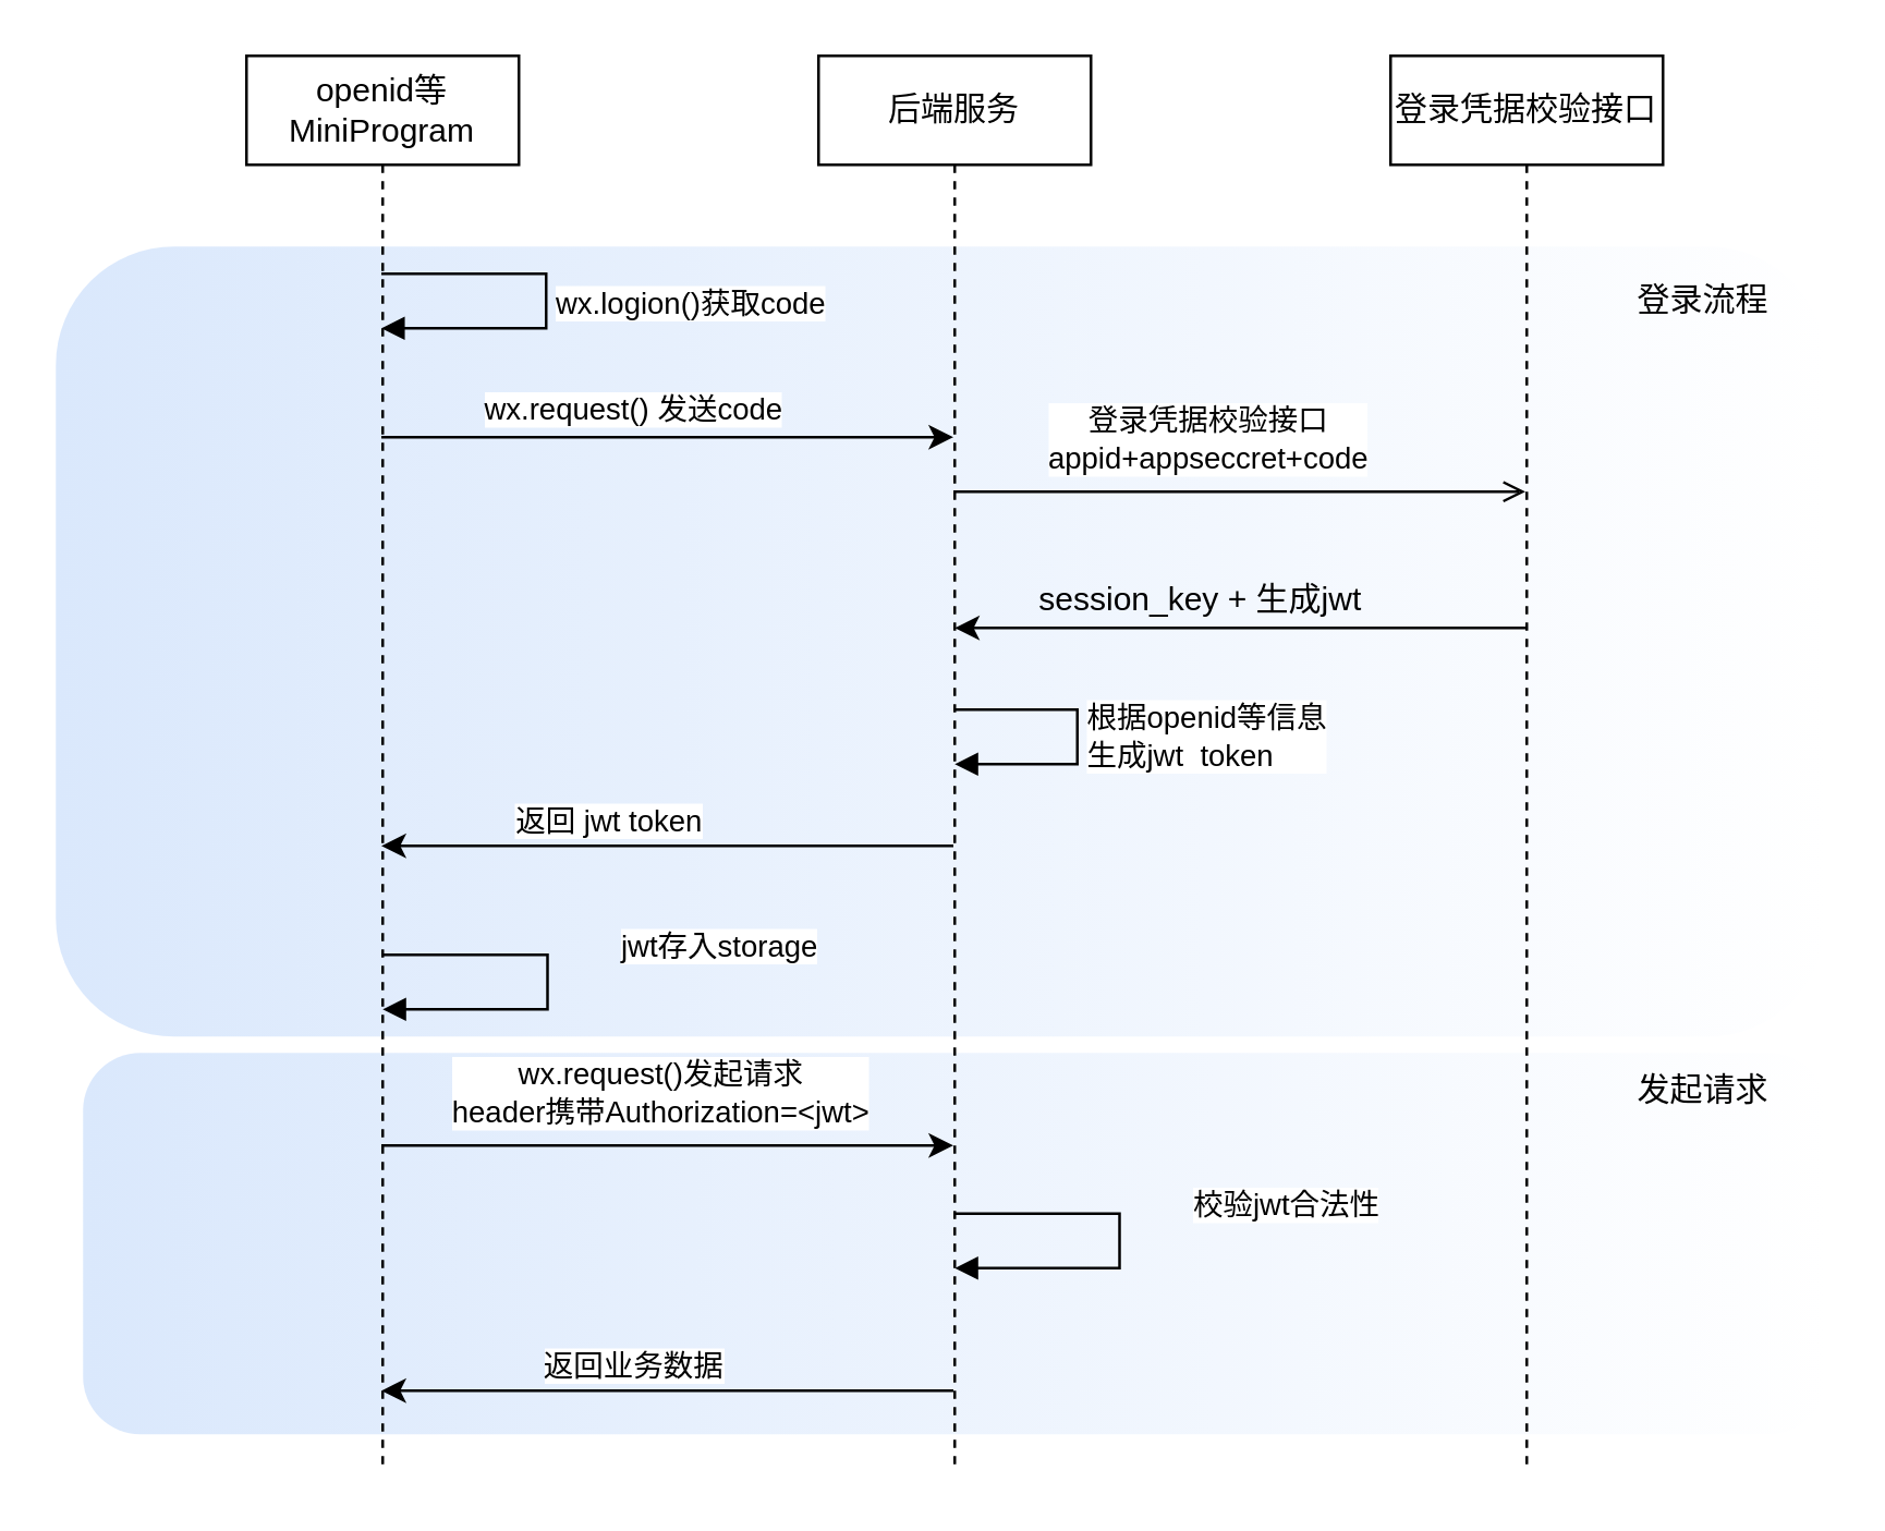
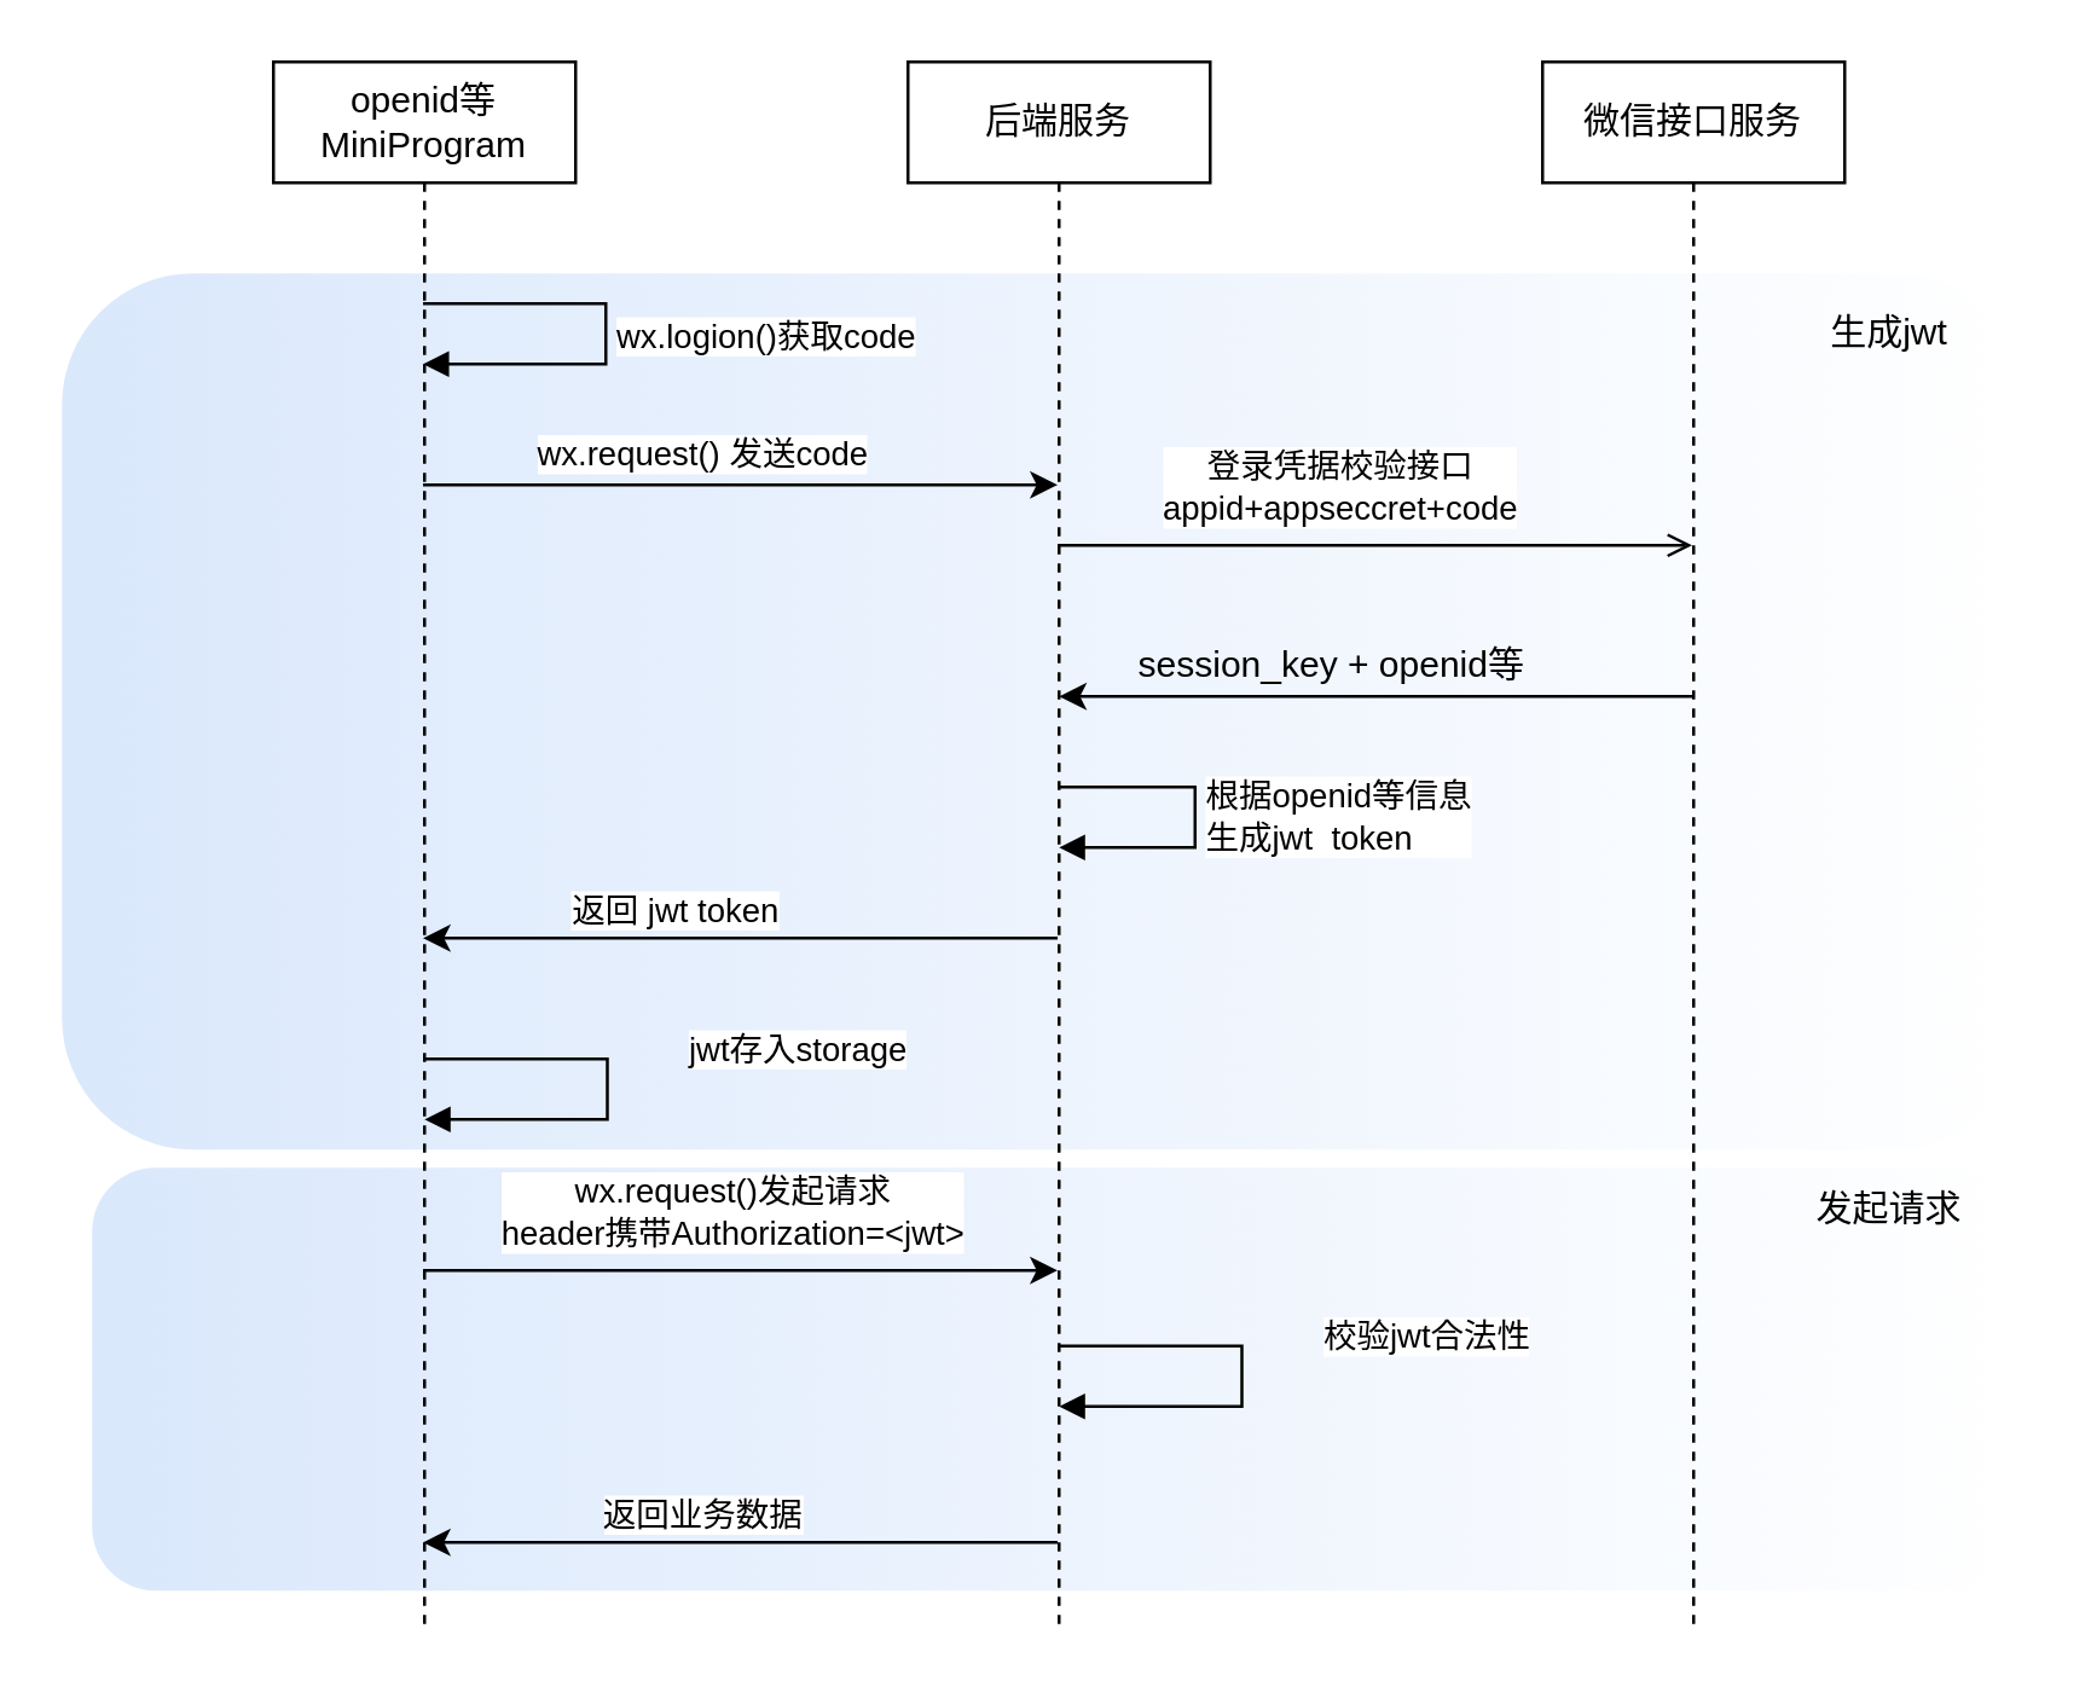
  <mxCell id="0" />
  <mxCell id="1" parent="0" />
  <mxCell id="2" value="" style="rounded=1;whiteSpace=wrap;html=1;dashed=1;fillColor=#dae8fc;gradientColor=#ffffff;gradientDirection=east;strokeColor=none;" vertex="1" parent="1"><mxGeometry x="30" y="386" width="640" height="140" as="geometry" /></mxCell>
  <mxCell id="3" value="" style="rounded=1;whiteSpace=wrap;html=1;dashed=1;fillColor=#dae8fc;strokeColor=none;gradientColor=#ffffff;gradientDirection=east;" vertex="1" parent="1"><mxGeometry x="20" y="90" width="650" height="290" as="geometry" /></mxCell>
  <mxCell id="4" value="openid等&lt;br&gt;MiniProgram" style="shape=umlLifeline;perimeter=lifelinePerimeter;whiteSpace=wrap;html=1;container=1;collapsible=0;recursiveResize=0;outlineConnect=0;" vertex="1" parent="1"><mxGeometry x="90" y="20" width="100" height="520" as="geometry" /></mxCell>
  <mxCell id="5" value="后端服务" style="shape=umlLifeline;perimeter=lifelinePerimeter;whiteSpace=wrap;html=1;container=1;collapsible=0;recursiveResize=0;outlineConnect=0;" vertex="1" parent="1"><mxGeometry x="300" y="20" width="100" height="520" as="geometry" /></mxCell>
- <mxCell id="6" value="登录凭据校验接口" style="shape=umlLifeline;perimeter=lifelinePerimeter;whiteSpace=wrap;html=1;container=1;collapsible=0;recursiveResize=0;outlineConnect=0;" vertex="1" parent="1"><mxGeometry x="510" y="20" width="100" height="520" as="geometry" /></mxCell>
+ <mxCell id="6" value="微信接口服务" style="shape=umlLifeline;perimeter=lifelinePerimeter;whiteSpace=wrap;html=1;container=1;collapsible=0;recursiveResize=0;outlineConnect=0;" vertex="1" parent="1"><mxGeometry x="510" y="20" width="100" height="520" as="geometry" /></mxCell>
  <mxCell id="7" value="wx.request() 发送code" style="endArrow=classic;html=1;" edge="1" parent="1" source="4" target="5"><mxGeometry x="-0.138" y="10" width="50" height="50" relative="1" as="geometry"><mxPoint x="300" y="280" as="sourcePoint" /><mxPoint x="350" y="230" as="targetPoint" /><Array as="points"><mxPoint x="230" y="160" /></Array><mxPoint x="1" as="offset" /></mxGeometry></mxCell>
  <mxCell id="8" value="" style="endArrow=open;html=1;" edge="1" parent="1" source="5" target="6"><mxGeometry width="50" height="50" relative="1" as="geometry"><mxPoint x="300" y="280" as="sourcePoint" /><mxPoint x="350" y="230" as="targetPoint" /><Array as="points"><mxPoint x="460" y="180" /></Array></mxGeometry></mxCell>
  <mxCell id="9" value="登录凭据校验接口&lt;br&gt;appid+appseccret+code" style="edgeLabel;html=1;align=center;verticalAlign=middle;resizable=0;points=[];" vertex="1" connectable="0" parent="8"><mxGeometry x="0.052" y="-17" relative="1" as="geometry"><mxPoint x="-17" y="-37" as="offset" /></mxGeometry></mxCell>
  <mxCell id="10" value="" style="endArrow=classic;html=1;" edge="1" parent="1" source="6"><mxGeometry width="50" height="50" relative="1" as="geometry"><mxPoint x="300" y="280" as="sourcePoint" /><mxPoint x="350" y="230" as="targetPoint" /></mxGeometry></mxCell>
- <mxCell id="11" value="session_key + 生成jwt" style="text;html=1;align=center;verticalAlign=middle;resizable=0;points=[];autosize=1;" vertex="1" parent="1"><mxGeometry x="370" y="210" width="140" height="20" as="geometry" /></mxCell>
+ <mxCell id="11" value="session_key + openid等" style="text;html=1;align=center;verticalAlign=middle;resizable=0;points=[];autosize=1;" vertex="1" parent="1"><mxGeometry x="370" y="210" width="140" height="20" as="geometry" /></mxCell>
  <mxCell id="12" value="wx.logion()获取code" style="edgeStyle=orthogonalEdgeStyle;html=1;align=left;spacingLeft=2;endArrow=block;rounded=0;" edge="1" parent="1" source="4" target="4"><mxGeometry relative="1" as="geometry"><mxPoint x="155" y="100" as="sourcePoint" /><Array as="points"><mxPoint x="200" y="100" /><mxPoint x="200" y="120" /></Array><mxPoint x="155" y="120" as="targetPoint" /><mxPoint as="offset" /></mxGeometry></mxCell>
  <mxCell id="13" value="根据openid等信息&lt;br&gt;生成jwt &amp;nbsp;token" style="edgeStyle=orthogonalEdgeStyle;html=1;align=left;spacingLeft=2;endArrow=block;rounded=0;entryX=1;entryY=0;" edge="1" parent="1"><mxGeometry relative="1" as="geometry"><mxPoint x="350" y="260" as="sourcePoint" /><Array as="points"><mxPoint x="395" y="260" /><mxPoint x="395" y="280" /></Array><mxPoint x="350" y="280" as="targetPoint" /></mxGeometry></mxCell>
  <mxCell id="14" value="" style="endArrow=classic;html=1;" edge="1" parent="1" source="5" target="4"><mxGeometry width="50" height="50" relative="1" as="geometry"><mxPoint x="270" y="340" as="sourcePoint" /><mxPoint x="350" y="230" as="targetPoint" /><Array as="points"><mxPoint x="150" y="310" /></Array></mxGeometry></mxCell>
  <mxCell id="15" value="返回 jwt token" style="edgeLabel;html=1;align=center;verticalAlign=middle;resizable=0;points=[];" vertex="1" connectable="0" parent="14"><mxGeometry x="0.9" y="-72" relative="1" as="geometry"><mxPoint x="73" y="62" as="offset" /></mxGeometry></mxCell>
  <mxCell id="16" value="jwt存入storage" style="edgeStyle=orthogonalEdgeStyle;html=1;align=left;spacingLeft=2;endArrow=block;rounded=0;" edge="1" parent="1"><mxGeometry x="0.142" y="-14" relative="1" as="geometry"><mxPoint x="140" y="350" as="sourcePoint" /><Array as="points"><mxPoint x="200.5" y="350" /><mxPoint x="200.5" y="370" /></Array><mxPoint x="140" y="370" as="targetPoint" /><mxPoint x="24" y="-9" as="offset" /></mxGeometry></mxCell>
  <mxCell id="17" value="" style="endArrow=classic;html=1;" edge="1" parent="1" source="4" target="5"><mxGeometry width="50" height="50" relative="1" as="geometry"><mxPoint x="200" y="430" as="sourcePoint" /><mxPoint x="350" y="230" as="targetPoint" /><Array as="points"><mxPoint x="230" y="420" /></Array></mxGeometry></mxCell>
  <mxCell id="18" value="wx.request()发起请求&lt;br&gt;header携带Authorization=&amp;lt;jwt&amp;gt;" style="edgeLabel;html=1;align=center;verticalAlign=middle;resizable=0;points=[];" vertex="1" connectable="0" parent="17"><mxGeometry x="0.748" y="2" relative="1" as="geometry"><mxPoint x="-82.5" y="-18" as="offset" /></mxGeometry></mxCell>
  <mxCell id="19" value="校验jwt合法性" style="edgeStyle=orthogonalEdgeStyle;html=1;align=left;spacingLeft=2;endArrow=block;rounded=0;" edge="1" parent="1"><mxGeometry x="0.142" y="-14" relative="1" as="geometry"><mxPoint x="350" y="445" as="sourcePoint" /><Array as="points"><mxPoint x="410.5" y="445" /><mxPoint x="410.5" y="465" /></Array><mxPoint x="350" y="465" as="targetPoint" /><mxPoint x="24" y="-9" as="offset" /></mxGeometry></mxCell>
  <mxCell id="20" value="" style="endArrow=classic;html=1;" edge="1" parent="1" source="5" target="4"><mxGeometry width="50" height="50" relative="1" as="geometry"><mxPoint x="300" y="330" as="sourcePoint" /><mxPoint x="200" y="510" as="targetPoint" /><Array as="points"><mxPoint x="250" y="510" /></Array></mxGeometry></mxCell>
  <mxCell id="21" value="返回业务数据" style="edgeLabel;html=1;align=center;verticalAlign=middle;resizable=0;points=[];" vertex="1" connectable="0" parent="20"><mxGeometry x="0.576" y="-4" relative="1" as="geometry"><mxPoint x="46.5" y="-6" as="offset" /></mxGeometry></mxCell>
- <mxCell id="22" value="登录流程" style="text;html=1;strokeColor=none;fillColor=none;align=center;verticalAlign=middle;whiteSpace=wrap;rounded=0;dashed=1;" vertex="1" parent="1"><mxGeometry x="600" y="100" width="50" height="20" as="geometry" /></mxCell>
+ <mxCell id="22" value="生成jwt" style="text;html=1;strokeColor=none;fillColor=none;align=center;verticalAlign=middle;whiteSpace=wrap;rounded=0;dashed=1;" vertex="1" parent="1"><mxGeometry x="600" y="100" width="50" height="20" as="geometry" /></mxCell>
  <mxCell id="23" value="发起请求" style="text;html=1;strokeColor=none;fillColor=none;align=center;verticalAlign=middle;whiteSpace=wrap;rounded=0;dashed=1;" vertex="1" parent="1"><mxGeometry x="590" y="390" width="70" height="20" as="geometry" /></mxCell>
